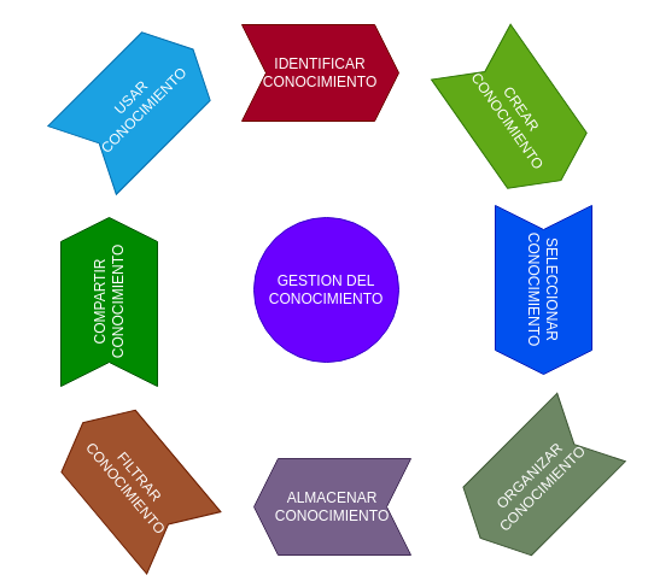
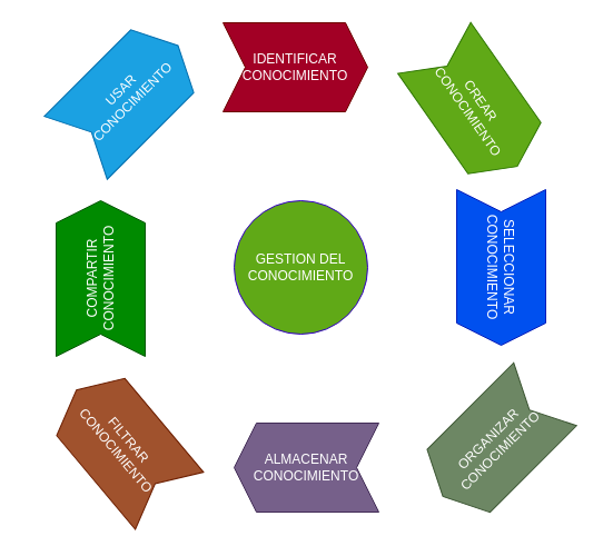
  <mxCell id="0" />
  <mxCell id="1" parent="0" />
- <mxCell id="2" value="GESTION DEL CONOCIMIENTO" style="ellipse;whiteSpace=wrap;html=1;aspect=fixed;fillColor=#6a00ff;strokeColor=#3700CC;fontColor=#ffffff;" vertex="1" parent="1"><mxGeometry x="210" y="180" width="120" height="120" as="geometry" /></mxCell>
+ <mxCell id="2" value="GESTION DEL CONOCIMIENTO" style="ellipse;whiteSpace=wrap;html=1;aspect=fixed;fillColor=#60a917;strokeColor=#3700CC;fontColor=#ffffff;" vertex="1" parent="1"><mxGeometry x="210" y="180" width="120" height="120" as="geometry" /></mxCell>
  <mxCell id="3" value="IDENTIFICAR CONOCIMIENTO" style="shape=step;perimeter=stepPerimeter;whiteSpace=wrap;html=1;fixedSize=1;fillColor=#a20025;strokeColor=#6F0000;fontColor=#ffffff;rotation=0;" vertex="1" parent="1"><mxGeometry x="200" y="20" width="130" height="80" as="geometry" /></mxCell>
  <mxCell id="4" value="ALMACENAR CONOCIMIENTO" style="shape=step;perimeter=stepPerimeter;whiteSpace=wrap;html=1;fixedSize=1;fillColor=#76608a;strokeColor=#432D57;fontColor=#ffffff;rotation=0;direction=east;flipH=1;" vertex="1" parent="1"><mxGeometry x="210" y="380" width="130" height="80" as="geometry" /></mxCell>
  <mxCell id="5" value="COMPARTIR CONOCIMIENTO" style="shape=step;perimeter=stepPerimeter;whiteSpace=wrap;html=1;fixedSize=1;fillColor=#008a00;strokeColor=#005700;rotation=-90;fontColor=#ffffff;" vertex="1" parent="1"><mxGeometry x="20" y="210" width="140" height="80" as="geometry" /></mxCell>
  <mxCell id="6" value="SELECCIONAR CONOCIMIENTO" style="shape=step;perimeter=stepPerimeter;whiteSpace=wrap;html=1;fixedSize=1;fillColor=#0050ef;strokeColor=#001DBC;fontColor=#ffffff;rotation=90;" vertex="1" parent="1"><mxGeometry x="380" y="200" width="140" height="80" as="geometry" /></mxCell>
  <mxCell id="7" value="ORGANIZAR CONOCIMIENTO" style="shape=step;perimeter=stepPerimeter;whiteSpace=wrap;html=1;fixedSize=1;fillColor=#6d8764;strokeColor=#3A5431;fontColor=#ffffff;rotation=-45;flipH=1;" vertex="1" parent="1"><mxGeometry x="378.54" y="360" width="130" height="80" as="geometry" /></mxCell>
  <mxCell id="8" value="CREAR&amp;nbsp;&lt;br&gt;CONOCIMIENTO" style="shape=step;perimeter=stepPerimeter;whiteSpace=wrap;html=1;fixedSize=1;fillColor=#60a917;strokeColor=#2D7600;fontColor=#ffffff;rotation=55;" vertex="1" parent="1"><mxGeometry x="362.13" y="55.9" width="130" height="80" as="geometry" /></mxCell>
  <mxCell id="9" value="USAR CONOCIMIENTO" style="shape=step;perimeter=stepPerimeter;whiteSpace=wrap;html=1;fixedSize=1;fillColor=#1ba1e2;strokeColor=#006EAF;fontColor=#ffffff;rotation=-45;" vertex="1" parent="1"><mxGeometry x="48.54" y="46.46" width="130" height="80" as="geometry" /></mxCell>
  <mxCell id="10" value="FILTRAR CONOCIMIENTO" style="shape=step;perimeter=stepPerimeter;whiteSpace=wrap;html=1;fixedSize=1;fillColor=#a0522d;strokeColor=#6D1F00;fontColor=#ffffff;rotation=50;flipH=1;" vertex="1" parent="1"><mxGeometry x="45" y="360" width="130" height="80" as="geometry" /></mxCell>
